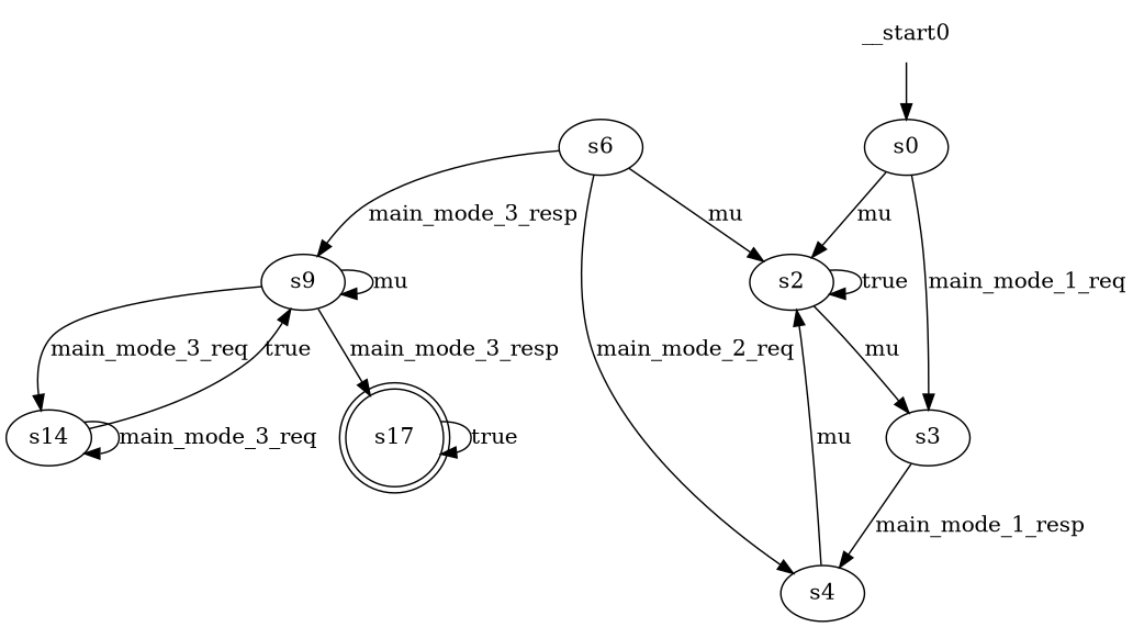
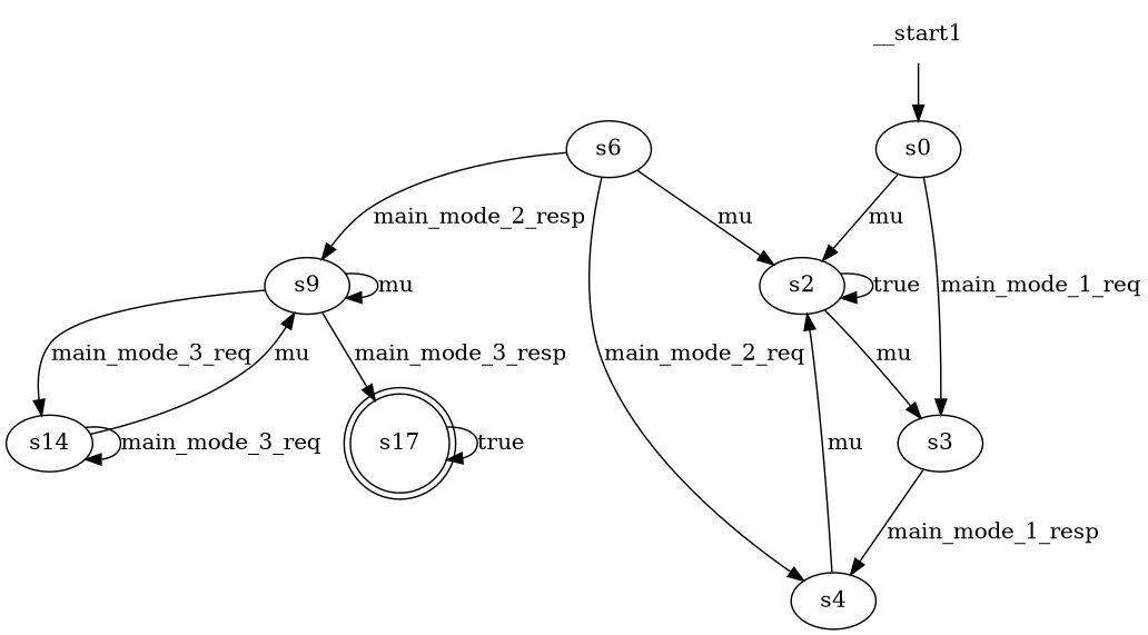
  digraph {
    n1 [label=s0]
    n2 [label=s2]
    n3 [label=s3]
    n4 [label=s4]
    n5 [label=s6]
    n6 [label=s9]
    n7 [label=s17 shape=doublecircle]
    n8 [label=s14]
-   __start0 [shape=none]
+   __start0 [shape=none label=__start1]
    n1 -> n2 [label=mu]
    n1 -> n3 [label=main_mode_1_req]
    n2 -> n2 [label=true]
    n2 -> n3 [label=mu]
    n3 -> n4 [label=main_mode_1_resp]
    n4 -> n2 [label=mu]
    n5 -> n2 [label=mu]
    n5 -> n4 [label=main_mode_2_req]
-   n5 -> n6 [label=main_mode_3_resp]
+   n5 -> n6 [label=main_mode_2_resp]
    n6 -> n6 [label=mu]
    n6 -> n7 [label=main_mode_3_resp]
    n6 -> n8 [label=main_mode_3_req]
    n7 -> n7 [label=true]
-   n8 -> n6 [label=true]
+   n8 -> n6 [label=mu]
    n8 -> n8 [label=main_mode_3_req]
    __start0 -> n1
  }
